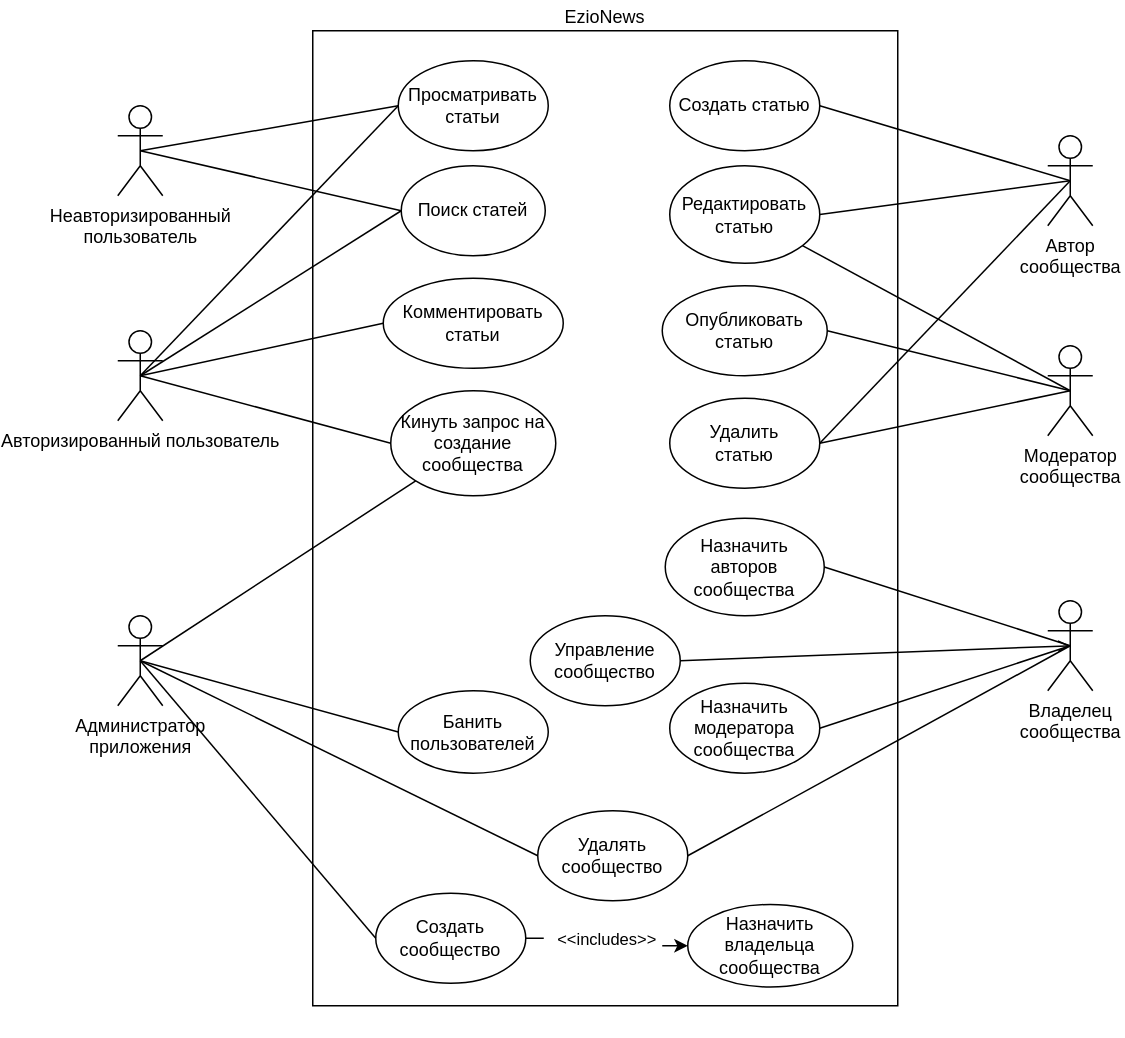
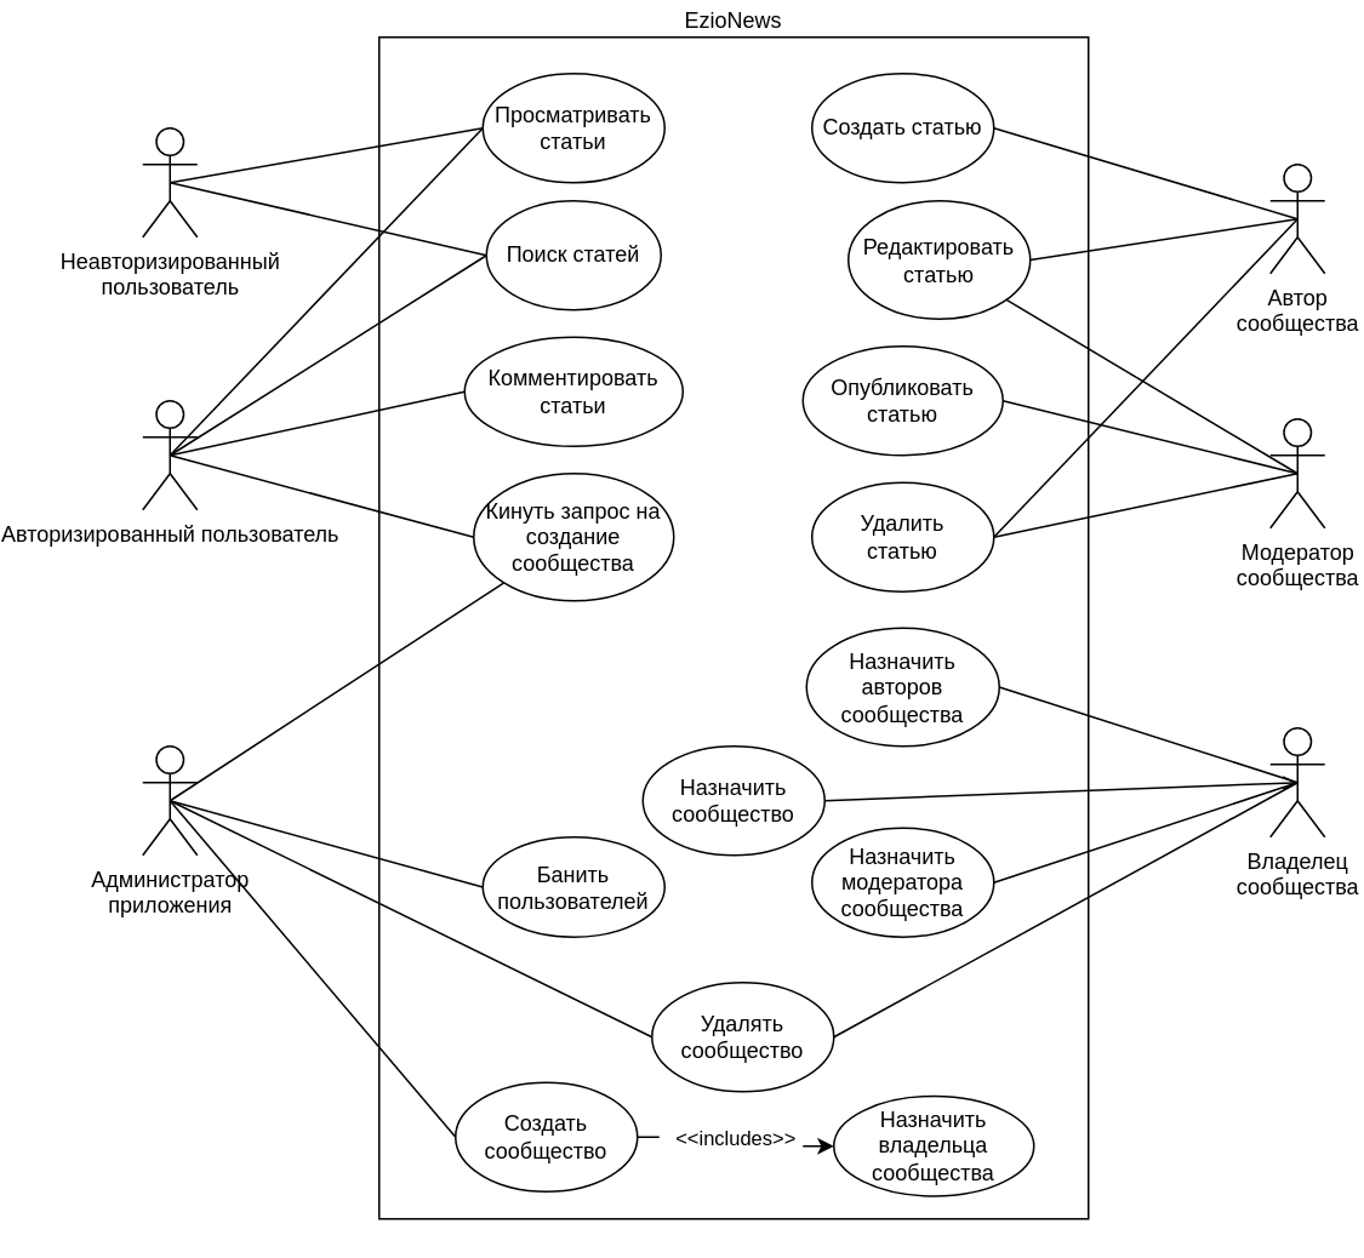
  <mxCell id="0" />
  <mxCell id="1" parent="0" />
  <mxCell id="2" value="&lt;div&gt;Авторизированный пользователь&lt;/div&gt;" style="shape=umlActor;verticalLabelPosition=bottom;verticalAlign=top;html=1;outlineConnect=0;" parent="1" vertex="1"><mxGeometry x="20" y="220" width="30" height="60" as="geometry" /></mxCell>
  <mxCell id="3" value="Автор&lt;div&gt;сообщества&lt;/div&gt;" style="shape=umlActor;verticalLabelPosition=bottom;verticalAlign=top;html=1;outlineConnect=0;" parent="1" vertex="1"><mxGeometry x="640" y="90" width="30" height="60" as="geometry" /></mxCell>
  <mxCell id="4" value="Модератор&lt;div&gt;сообщества&lt;/div&gt;" style="shape=umlActor;verticalLabelPosition=bottom;verticalAlign=top;html=1;outlineConnect=0;" parent="1" vertex="1"><mxGeometry x="640" y="230" width="30" height="60" as="geometry" /></mxCell>
  <mxCell id="5" value="&lt;div&gt;&lt;div&gt;Владелец&lt;/div&gt;&lt;/div&gt;&lt;div&gt;сообщества&lt;/div&gt;" style="shape=umlActor;verticalLabelPosition=bottom;verticalAlign=top;html=1;outlineConnect=0;" parent="1" vertex="1"><mxGeometry x="640" y="400" width="30" height="60" as="geometry" /></mxCell>
  <mxCell id="6" value="Администратор&lt;div&gt;приложения&lt;/div&gt;" style="shape=umlActor;verticalLabelPosition=bottom;verticalAlign=top;html=1;outlineConnect=0;align=center;" parent="1" vertex="1"><mxGeometry x="20" y="410" width="30" height="60" as="geometry" /></mxCell>
  <mxCell id="7" value="EzioNews" style="rounded=0;whiteSpace=wrap;html=1;labelPosition=center;verticalLabelPosition=top;align=center;verticalAlign=bottom;" parent="1" vertex="1"><mxGeometry x="150" y="20" width="390" height="650" as="geometry" /></mxCell>
  <mxCell id="8" value="Просматривать статьи" style="ellipse;whiteSpace=wrap;html=1;" parent="1" vertex="1"><mxGeometry x="207" y="40" width="100" height="60" as="geometry" /></mxCell>
  <mxCell id="9" value="Опубликовать&lt;div&gt;статью&lt;/div&gt;" style="ellipse;whiteSpace=wrap;html=1;" parent="1" vertex="1"><mxGeometry x="383" y="190" width="110" height="60" as="geometry" /></mxCell>
- <mxCell id="10" value="Редактировать&lt;div&gt;статью&lt;/div&gt;" style="ellipse;whiteSpace=wrap;html=1;" parent="1" vertex="1"><mxGeometry x="388" y="110" width="100" height="65" as="geometry" /></mxCell>
+ <mxCell id="10" value="Редактировать&lt;div&gt;статью&lt;/div&gt;" style="ellipse;whiteSpace=wrap;html=1;" parent="1" vertex="1"><mxGeometry x="408" y="110" width="100" height="65" as="geometry" /></mxCell>
  <mxCell id="11" value="Поиск статей" style="ellipse;whiteSpace=wrap;html=1;" parent="1" vertex="1"><mxGeometry x="209" y="110" width="96" height="60" as="geometry" /></mxCell>
  <mxCell id="12" value="Удалить&lt;div&gt;статью&lt;/div&gt;" style="ellipse;whiteSpace=wrap;html=1;" parent="1" vertex="1"><mxGeometry x="388" y="265" width="100" height="60" as="geometry" /></mxCell>
  <mxCell id="13" value="Создать статью" style="ellipse;whiteSpace=wrap;html=1;" parent="1" vertex="1"><mxGeometry x="388" y="40" width="100" height="60" as="geometry" /></mxCell>
  <mxCell id="14" value="" style="edgeStyle=orthogonalEdgeStyle;rounded=0;orthogonalLoop=1;jettySize=auto;html=1;dashed=1;dashPattern=12 12;" parent="1" source="16" target="31" edge="1"><mxGeometry relative="1" as="geometry" /></mxCell>
  <mxCell id="15" value="&amp;lt;&amp;lt;includes&amp;gt;&amp;gt;" style="edgeLabel;html=1;align=center;verticalAlign=middle;resizable=0;points=[];" parent="14" vertex="1" connectable="0"><mxGeometry x="-0.045" y="-1" relative="1" as="geometry"><mxPoint as="offset" /></mxGeometry></mxCell>
  <mxCell id="16" value="Создать&lt;div&gt;сообщество&lt;/div&gt;" style="ellipse;whiteSpace=wrap;html=1;" parent="1" vertex="1"><mxGeometry x="192" y="595" width="100" height="60" as="geometry" /></mxCell>
  <mxCell id="17" value="Удалять&lt;div&gt;сообщество&lt;/div&gt;" style="ellipse;whiteSpace=wrap;html=1;" parent="1" vertex="1"><mxGeometry x="300" y="540" width="100" height="60" as="geometry" /></mxCell>
- <mxCell id="18" value="Управление&lt;div&gt;сообщество&lt;/div&gt;" style="ellipse;whiteSpace=wrap;html=1;" parent="1" vertex="1"><mxGeometry x="295" y="410" width="100" height="60" as="geometry" /></mxCell>
+ <mxCell id="18" value="Назначить&lt;div&gt;сообщество&lt;/div&gt;" style="ellipse;whiteSpace=wrap;html=1;" parent="1" vertex="1"><mxGeometry x="295" y="410" width="100" height="60" as="geometry" /></mxCell>
  <mxCell id="19" value="" style="endArrow=none;html=1;rounded=0;exitX=0.5;exitY=0.5;exitDx=0;exitDy=0;exitPerimeter=0;entryX=0;entryY=0.5;entryDx=0;entryDy=0;" parent="1" source="2" target="8" edge="1"><mxGeometry width="50" height="50" relative="1" as="geometry"><mxPoint x="320" y="310" as="sourcePoint" /><mxPoint x="370" y="260" as="targetPoint" /></mxGeometry></mxCell>
  <mxCell id="20" value="" style="endArrow=none;html=1;rounded=0;entryX=0;entryY=0.5;entryDx=0;entryDy=0;exitX=0.5;exitY=0.5;exitDx=0;exitDy=0;exitPerimeter=0;" parent="1" source="2" target="11" edge="1"><mxGeometry width="50" height="50" relative="1" as="geometry"><mxPoint x="320" y="310" as="sourcePoint" /><mxPoint x="370" y="260" as="targetPoint" /></mxGeometry></mxCell>
  <mxCell id="21" value="" style="endArrow=none;html=1;rounded=0;entryX=1;entryY=0.5;entryDx=0;entryDy=0;exitX=0.5;exitY=0.5;exitDx=0;exitDy=0;exitPerimeter=0;" parent="1" source="4" target="9" edge="1"><mxGeometry width="50" height="50" relative="1" as="geometry"><mxPoint x="320" y="310" as="sourcePoint" /><mxPoint x="370" y="260" as="targetPoint" /></mxGeometry></mxCell>
  <mxCell id="22" value="" style="endArrow=none;html=1;rounded=0;entryX=1;entryY=0.5;entryDx=0;entryDy=0;exitX=0.5;exitY=0.5;exitDx=0;exitDy=0;exitPerimeter=0;" parent="1" source="4" target="12" edge="1"><mxGeometry width="50" height="50" relative="1" as="geometry"><mxPoint x="320" y="310" as="sourcePoint" /><mxPoint x="370" y="260" as="targetPoint" /></mxGeometry></mxCell>
  <mxCell id="23" value="" style="endArrow=none;html=1;rounded=0;exitX=0.5;exitY=0.5;exitDx=0;exitDy=0;exitPerimeter=0;entryX=1;entryY=0.5;entryDx=0;entryDy=0;" parent="1" source="3" target="13" edge="1"><mxGeometry width="50" height="50" relative="1" as="geometry"><mxPoint x="320" y="310" as="sourcePoint" /><mxPoint x="370" y="260" as="targetPoint" /></mxGeometry></mxCell>
  <mxCell id="24" value="" style="endArrow=none;html=1;rounded=0;entryX=0.5;entryY=0.5;entryDx=0;entryDy=0;entryPerimeter=0;exitX=0;exitY=0.5;exitDx=0;exitDy=0;" parent="1" source="17" target="6" edge="1"><mxGeometry width="50" height="50" relative="1" as="geometry"><mxPoint x="320" y="410" as="sourcePoint" /><mxPoint x="370" y="360" as="targetPoint" /></mxGeometry></mxCell>
  <mxCell id="25" value="" style="endArrow=none;html=1;rounded=0;entryX=0.5;entryY=0.5;entryDx=0;entryDy=0;entryPerimeter=0;exitX=1;exitY=0.5;exitDx=0;exitDy=0;" parent="1" source="17" target="5" edge="1"><mxGeometry width="50" height="50" relative="1" as="geometry"><mxPoint x="400" y="560" as="sourcePoint" /><mxPoint x="370" y="360" as="targetPoint" /></mxGeometry></mxCell>
  <mxCell id="26" value="Назначить&lt;div&gt;авторов&lt;/div&gt;&lt;div&gt;сообщества&lt;/div&gt;" style="ellipse;whiteSpace=wrap;html=1;" parent="1" vertex="1"><mxGeometry x="385" y="345" width="106" height="65" as="geometry" /></mxCell>
  <mxCell id="27" value="Назначить&lt;div&gt;модератора&lt;/div&gt;&lt;div&gt;сообщества&lt;/div&gt;" style="ellipse;whiteSpace=wrap;html=1;" parent="1" vertex="1"><mxGeometry x="388" y="455" width="100" height="60" as="geometry" /></mxCell>
  <mxCell id="28" value="" style="endArrow=none;html=1;rounded=0;entryX=1;entryY=0.5;entryDx=0;entryDy=0;exitX=0.5;exitY=0.5;exitDx=0;exitDy=0;exitPerimeter=0;" parent="1" source="5" target="27" edge="1"><mxGeometry width="50" height="50" relative="1" as="geometry"><mxPoint x="320" y="510" as="sourcePoint" /><mxPoint x="370" y="460" as="targetPoint" /></mxGeometry></mxCell>
  <mxCell id="29" value="" style="endArrow=none;html=1;rounded=0;entryX=1;entryY=0.5;entryDx=0;entryDy=0;exitX=0.5;exitY=0.5;exitDx=0;exitDy=0;exitPerimeter=0;" parent="1" source="5" target="26" edge="1"><mxGeometry width="50" height="50" relative="1" as="geometry"><mxPoint x="320" y="510" as="sourcePoint" /><mxPoint x="370" y="460" as="targetPoint" /></mxGeometry></mxCell>
  <mxCell id="30" value="" style="endArrow=none;html=1;rounded=0;entryX=0;entryY=0.5;entryDx=0;entryDy=0;exitX=0.5;exitY=0.5;exitDx=0;exitDy=0;exitPerimeter=0;" parent="1" source="6" target="16" edge="1"><mxGeometry width="50" height="50" relative="1" as="geometry"><mxPoint x="320" y="510" as="sourcePoint" /><mxPoint x="370" y="460" as="targetPoint" /></mxGeometry></mxCell>
  <mxCell id="31" value="Назначить&lt;div&gt;владельца&lt;/div&gt;&lt;div&gt;сообщества&lt;/div&gt;" style="ellipse;whiteSpace=wrap;html=1;" parent="1" vertex="1"><mxGeometry x="400" y="602.5" width="110" height="55" as="geometry" /></mxCell>
  <mxCell id="32" value="" style="endArrow=none;html=1;rounded=0;entryX=0.5;entryY=0.5;entryDx=0;entryDy=0;entryPerimeter=0;exitX=1;exitY=0.5;exitDx=0;exitDy=0;" parent="1" source="10" target="3" edge="1"><mxGeometry width="50" height="50" relative="1" as="geometry"><mxPoint x="280" y="290" as="sourcePoint" /><mxPoint x="615" y="100" as="targetPoint" /></mxGeometry></mxCell>
  <mxCell id="33" value="" style="endArrow=none;html=1;rounded=0;exitX=0.5;exitY=0.5;exitDx=0;exitDy=0;exitPerimeter=0;" parent="1" source="6" target="43" edge="1"><mxGeometry width="50" height="50" relative="1" as="geometry"><mxPoint x="320" y="510" as="sourcePoint" /><mxPoint x="370" y="460" as="targetPoint" /></mxGeometry></mxCell>
  <mxCell id="34" value="" style="endArrow=open;html=1;rounded=0;exitX=1;exitY=0.5;exitDx=0;exitDy=0;entryX=0.5;entryY=0.5;entryDx=0;entryDy=0;entryPerimeter=0;" parent="1" source="18" target="5" edge="1"><mxGeometry width="50" height="50" relative="1" as="geometry"><mxPoint x="320" y="510" as="sourcePoint" /><mxPoint x="370" y="460" as="targetPoint" /></mxGeometry></mxCell>
  <mxCell id="35" value="Неавторизированный&lt;div&gt;пользователь&lt;/div&gt;" style="shape=umlActor;verticalLabelPosition=bottom;verticalAlign=top;html=1;outlineConnect=0;" vertex="1" parent="1"><mxGeometry x="20" y="70" width="30" height="60" as="geometry" /></mxCell>
  <mxCell id="36" value="" style="endArrow=none;html=1;rounded=0;exitX=0.5;exitY=0.5;exitDx=0;exitDy=0;exitPerimeter=0;" edge="1" parent="1" source="4" target="10"><mxGeometry width="50" height="50" relative="1" as="geometry"><mxPoint x="220" y="320" as="sourcePoint" /><mxPoint x="270" y="270" as="targetPoint" /></mxGeometry></mxCell>
  <mxCell id="37" value="" style="endArrow=none;html=1;rounded=0;exitX=0.5;exitY=0.5;exitDx=0;exitDy=0;exitPerimeter=0;entryX=0;entryY=0.5;entryDx=0;entryDy=0;" edge="1" parent="1" source="35" target="8"><mxGeometry width="50" height="50" relative="1" as="geometry"><mxPoint x="220" y="320" as="sourcePoint" /><mxPoint x="270" y="270" as="targetPoint" /></mxGeometry></mxCell>
  <mxCell id="38" value="" style="endArrow=none;html=1;rounded=0;exitX=0.5;exitY=0.5;exitDx=0;exitDy=0;exitPerimeter=0;entryX=0;entryY=0.5;entryDx=0;entryDy=0;" edge="1" parent="1" source="35" target="11"><mxGeometry width="50" height="50" relative="1" as="geometry"><mxPoint x="220" y="320" as="sourcePoint" /><mxPoint x="270" y="270" as="targetPoint" /></mxGeometry></mxCell>
  <mxCell id="39" value="Комментировать&lt;div&gt;статьи&lt;/div&gt;" style="ellipse;whiteSpace=wrap;html=1;" vertex="1" parent="1"><mxGeometry x="197" y="185" width="120" height="60" as="geometry" /></mxCell>
  <mxCell id="40" value="" style="endArrow=none;html=1;rounded=0;exitX=0.5;exitY=0.5;exitDx=0;exitDy=0;exitPerimeter=0;entryX=0;entryY=0.5;entryDx=0;entryDy=0;" edge="1" parent="1" source="2" target="39"><mxGeometry width="50" height="50" relative="1" as="geometry"><mxPoint x="23.82" y="270.61" as="sourcePoint" /><mxPoint x="212" y="269.397" as="targetPoint" /></mxGeometry></mxCell>
  <mxCell id="41" value="Банить пользователей" style="ellipse;whiteSpace=wrap;html=1;" vertex="1" parent="1"><mxGeometry x="207" y="460" width="100" height="55" as="geometry" /></mxCell>
  <mxCell id="42" value="" style="endArrow=none;html=1;rounded=0;exitX=0.5;exitY=0.5;exitDx=0;exitDy=0;exitPerimeter=0;entryX=0;entryY=0.5;entryDx=0;entryDy=0;" edge="1" parent="1" source="6" target="41"><mxGeometry width="50" height="50" relative="1" as="geometry"><mxPoint x="220" y="420" as="sourcePoint" /><mxPoint x="270" y="370" as="targetPoint" /></mxGeometry></mxCell>
  <mxCell id="43" value="Кинуть запрос на создание сообщества" style="ellipse;whiteSpace=wrap;html=1;" vertex="1" parent="1"><mxGeometry x="202" y="260" width="110" height="70" as="geometry" /></mxCell>
  <mxCell id="44" value="" style="endArrow=none;html=1;rounded=0;exitX=0.5;exitY=0.5;exitDx=0;exitDy=0;exitPerimeter=0;entryX=0;entryY=0.5;entryDx=0;entryDy=0;" edge="1" parent="1" source="2" target="43"><mxGeometry width="50" height="50" relative="1" as="geometry"><mxPoint x="220" y="320" as="sourcePoint" /><mxPoint x="270" y="270" as="targetPoint" /></mxGeometry></mxCell>
  <mxCell id="45" value="" style="endArrow=none;html=1;rounded=0;entryX=0.5;entryY=0.5;entryDx=0;entryDy=0;entryPerimeter=0;exitX=1;exitY=0.5;exitDx=0;exitDy=0;" edge="1" parent="1" source="12" target="3"><mxGeometry width="50" height="50" relative="1" as="geometry"><mxPoint x="220" y="320" as="sourcePoint" /><mxPoint x="270" y="270" as="targetPoint" /></mxGeometry></mxCell>
